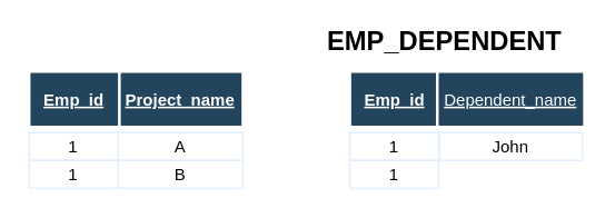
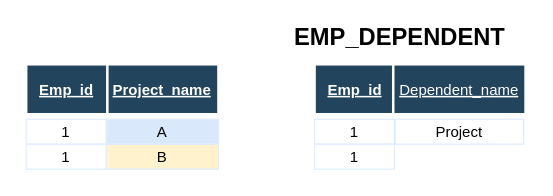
  <mxCell id="0" />
  <mxCell id="1" parent="0" />
- <mxCell id="2" value="A" style="align=center;strokeColor=#DEEDFF" parent="1" vertex="1"><mxGeometry x="84" y="95" width="90" height="20" as="geometry" /></mxCell>
- <mxCell id="3" value="B" style="align=center;strokeColor=#DEEDFF" parent="1" vertex="1"><mxGeometry x="84" y="115" width="90" height="20" as="geometry" /></mxCell>
+ <mxCell id="2" value="A" style="align=center;strokeColor=#DEEDFF;fillColor=#dae8fc;" parent="1" vertex="1"><mxGeometry x="84" y="95" width="90" height="20" as="geometry" /></mxCell>
+ <mxCell id="3" value="B" style="align=center;strokeColor=#DEEDFF;fillColor=#fff2cc;" parent="1" vertex="1"><mxGeometry x="84" y="115" width="90" height="20" as="geometry" /></mxCell>
  <mxCell id="4" value="Project_name" style="fillColor=#23445D;strokeColor=#FFFFFF;strokeWidth=2;fontColor=#FFFFFF;fontStyle=5" parent="1" vertex="1"><mxGeometry x="84" y="51" width="90" height="40" as="geometry" /></mxCell>
  <mxCell id="5" value="1" style="strokeColor=#DEEDFF" parent="1" vertex="1"><mxGeometry x="20" y="95" width="64" height="20" as="geometry" /></mxCell>
  <mxCell id="6" value="1" style="strokeColor=#DEEDFF" parent="1" vertex="1"><mxGeometry x="20" y="115" width="64" height="20" as="geometry" /></mxCell>
  <mxCell id="7" value="Emp_id" style="fillColor=#23445D;strokeColor=#FFFFFF;strokeWidth=2;fontColor=#FFFFFF;fontStyle=5" parent="1" vertex="1"><mxGeometry x="20" y="51" width="65" height="40" as="geometry" /></mxCell>
  <mxCell id="8" value="1" style="strokeColor=#DEEDFF" vertex="1" parent="1"><mxGeometry x="251" y="95" width="64" height="20" as="geometry" /></mxCell>
  <mxCell id="9" value="1" style="strokeColor=#DEEDFF" vertex="1" parent="1"><mxGeometry x="251" y="115" width="64" height="20" as="geometry" /></mxCell>
  <mxCell id="10" value="Emp_id" style="fillColor=#23445D;strokeColor=#FFFFFF;strokeWidth=2;fontColor=#FFFFFF;fontStyle=5" vertex="1" parent="1"><mxGeometry x="251" y="51" width="65" height="40" as="geometry" /></mxCell>
  <mxCell id="11" value="EMP_DEPENDENT" style="text;html=1;strokeColor=none;fillColor=none;align=left;verticalAlign=middle;whiteSpace=wrap;rounded=0;fontSize=19;fontStyle=1" vertex="1" parent="1"><mxGeometry x="233" y="20" width="122" height="20" as="geometry" /></mxCell>
- <mxCell id="12" value="John" style="strokeColor=#DEEDFF" vertex="1" parent="1"><mxGeometry x="315.5" y="95" width="103.0" height="20" as="geometry" /></mxCell>
+ <mxCell id="12" value="Project" style="strokeColor=#DEEDFF" vertex="1" parent="1"><mxGeometry x="315.5" y="95" width="103.0" height="20" as="geometry" /></mxCell>
  <mxCell id="13" value="Dependent_name" style="fillColor=#23445D;strokeColor=#FFFFFF;strokeWidth=2;fontColor=#FFFFFF;fontStyle=4" vertex="1" parent="1"><mxGeometry x="314" y="51" width="106" height="40" as="geometry" /></mxCell>
